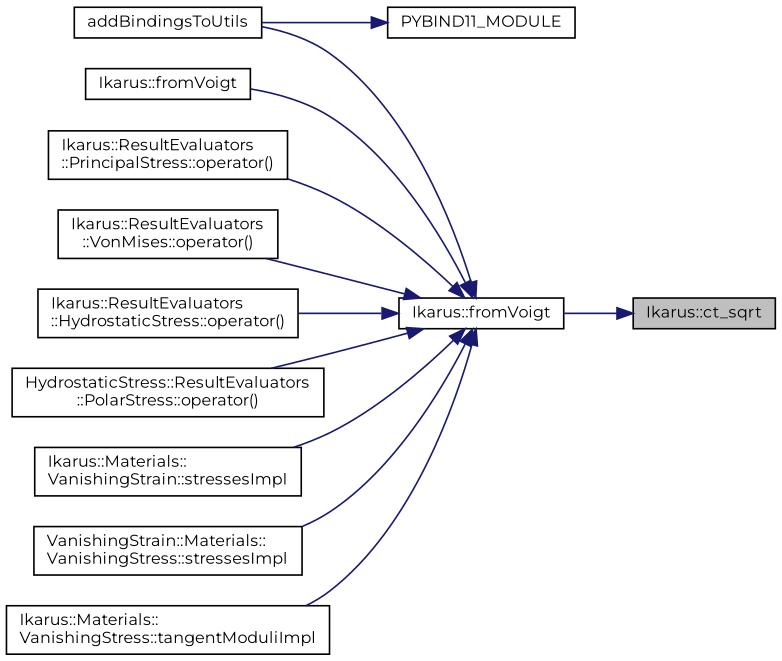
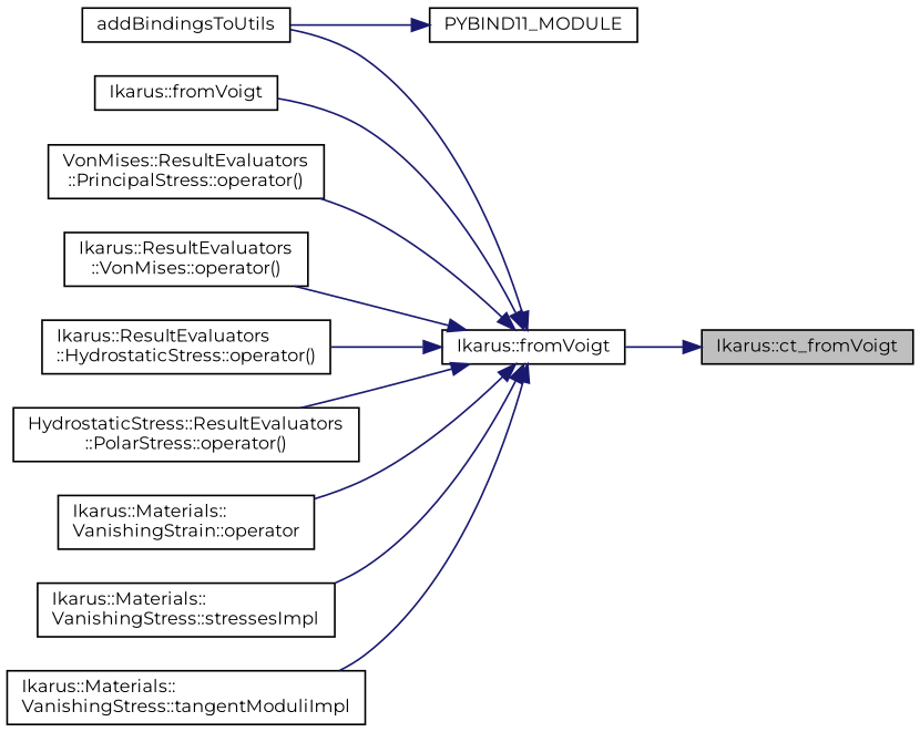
  digraph {
    fontname=Montserrat
    rankdir=RL
    node [color=black fillcolor=white fontname=Montserrat fontsize=10 shape=record style=filled]
    edge [color=midnightblue dir=back fontname=Montserrat fontsize=10 labelfontname=Helvetica labelfontsize=10 style=solid]
-   n1 [fillcolor=grey75 fontcolor=black height=0.2 label="Ikarus::ct_sqrt" width=0.4]
+   n1 [fillcolor=grey75 fontcolor=black height=0.2 label="Ikarus::ct_fromVoigt" width=0.4]
    n2 [height=0.2 label="Ikarus::fromVoigt" width=0.4]
    n3 [height=0.2 label=addBindingsToUtils width=0.4]
    n4 [height=0.2 label="Ikarus::fromVoigt" width=0.4]
-   n5 [height=0.2 label="Ikarus::ResultEvaluators\l::PrincipalStress::operator()" width=0.4]
+   n5 [height=0.2 label="VonMises::ResultEvaluators\l::PrincipalStress::operator()" width=0.4]
    n6 [height=0.2 label="Ikarus::ResultEvaluators\l::VonMises::operator()" width=0.4]
    n7 [height=0.2 label="Ikarus::ResultEvaluators\l::HydrostaticStress::operator()" width=0.4]
    n8 [height=0.2 label="HydrostaticStress::ResultEvaluators\l::PolarStress::operator()" width=0.4]
-   n9 [height=0.2 label="Ikarus::Materials::\lVanishingStrain::stressesImpl" width=0.4]
-   n10 [height=0.2 label="VanishingStrain::Materials::\lVanishingStress::stressesImpl" width=0.4]
+   n9 [height=0.2 label="Ikarus::Materials::\lVanishingStrain::operator" width=0.4]
+   n10 [height=0.2 label="Ikarus::Materials::\lVanishingStress::stressesImpl" width=0.4]
    n11 [height=0.2 label="Ikarus::Materials::\lVanishingStress::tangentModuliImpl" width=0.4]
    n12 [height=0.2 label=PYBIND11_MODULE width=0.4]
    n1 -> n2
    n2 -> n3
    n2 -> n4
    n2 -> n5
    n2 -> n6
    n2 -> n7
    n2 -> n8
    n2 -> n9
    n2 -> n10
    n2 -> n11
    n12 -> n3
  }
